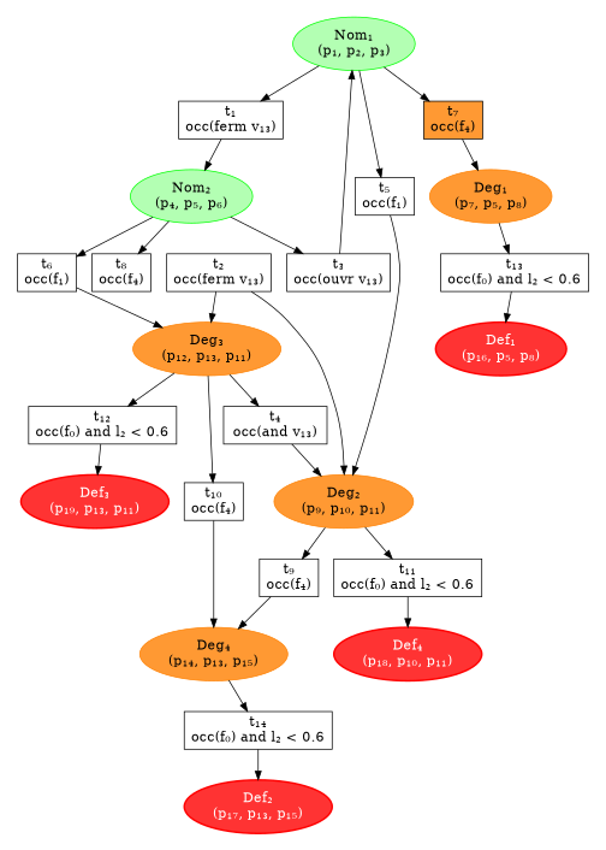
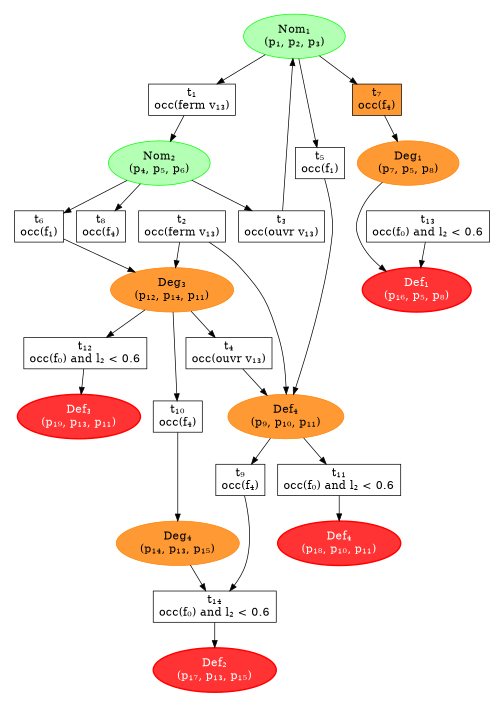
  digraph {
    splines=true
    node [fillcolor="#FFFFFF" fontcolor="#000000" fontsize=16 shape=rectangle style=filled]
    edge [arrowhead=normal style=solid]
    n1 [color="#ff8000" fillcolor="#ff9933" label="Deg₁\n(p₇, p₅, p₈)" shape=ellipse]
    n2 [label="t₁₃\nocc(f₀) and l₂ < 0.6"]
-   n3 [color="#ff8000" fillcolor="#ff9933" label="Deg₃\n(p₁₂, p₁₃, p₁₁)" shape=ellipse]
+   n3 [color="#ff8000" fillcolor="#ff9933" label="Deg₃\n(p₁₂, p₁₄, p₁₁)" shape=ellipse]
    n4 [label="t₁₀\nocc(f₄)"]
-   n5 [label="t₄\nocc(and v₁₃)"]
+   n5 [label="t₄\nocc(ouvr v₁₃)"]
    n6 [label="t₁₂\nocc(f₀) and l₂ < 0.6"]
-   n7 [color="#ff8000" fillcolor="#ff9933" label="Deg₂\n(p₉, p₁₀, p₁₁)" shape=ellipse]
+   n7 [color="#ff8000" fillcolor="#ff9933" label="Def₄\n(p₉, p₁₀, p₁₁)" shape=ellipse]
    n8 [label="t₂\nocc(ferm v₁₃)"]
    n9 [label="t₁₁\nocc(f₀) and l₂ < 0.6"]
    n10 [label="t₉\nocc(f₄)"]
    n11 [color="#ff0000" fillcolor="#ff3333" fontcolor="#ffffff" label="Def₁\n(p₁₆, p₅, p₈)" shape=ellipse style="filled, bold"]
    n12 [label="t₃\nocc(ouvr v₁₃)"]
    n13 [color="#00ff00" fillcolor="#b3ffb3" label="Nom₁\n(p₁, p₂, p₃)" shape=ellipse]
    n14 [label="t₁\nocc(ferm v₁₃)"]
    n15 [color="#00ff00" fillcolor="#b3ffb3" label="Nom₂\n(p₄, p₅, p₆)" shape=ellipse]
    n16 [label="t₁₄\nocc(f₀) and l₂ < 0.6"]
    n17 [color="#ff0000" fillcolor="#ff3333" fontcolor="#ffffff" label="Def₂\n(p₁₇, p₁₃, p₁₅)" shape=ellipse style="filled, bold"]
    n18 [label="t₈\nocc(f₄)"]
    n19 [label="t₆\nocc(f₁)"]
    n20 [color="#ff0000" fillcolor="#ff3333" fontcolor="#ffffff" label="Def₃\n(p₁₉, p₁₃, p₁₁)" shape=ellipse style="filled, bold"]
    n21 [color="#ff0000" fillcolor="#ff3333" fontcolor="#ffffff" label="Def₄\n(p₁₈, p₁₀, p₁₁)" shape=ellipse style="filled, bold"]
    n22 [fillcolor="#ff9933" label="t₇\nocc(f₄)"]
    n23 [label="t₅\nocc(f₁)"]
    n24 [color="#ff8000" fillcolor="#ff9933" label="Deg₄\n(p₁₄, p₁₃, p₁₅)" shape=ellipse]
    subgraph cluster_1 {
      style=invis
      n1
      n2
      n3
      n4
      n5
      n6
      n7
      n8
      n9
      n10
      n11
      n12
      n13
      n14
      n15
      n16
      n17
      n18
      n19
      n20
      n21
      n22
      n23
      n24
    }
-   n1 -> n2
+   n1 -> n11
    n2 -> n11
    n3 -> n4
    n3 -> n5
    n3 -> n6
    n4 -> n24
    n5 -> n7
    n6 -> n20
    n7 -> n9
    n7 -> n10
    n8 -> n3
    n8 -> n7
    n9 -> n21
-   n10 -> n24
+   n10 -> n16
    n12 -> n13
    n13 -> n14
    n13 -> n22
    n13 -> n23
    n14 -> n15
    n15 -> n12
    n15 -> n18
    n15 -> n19
    n16 -> n17
    n19 -> n3
    n22 -> n1
    n23 -> n7
    n24 -> n16
  }
